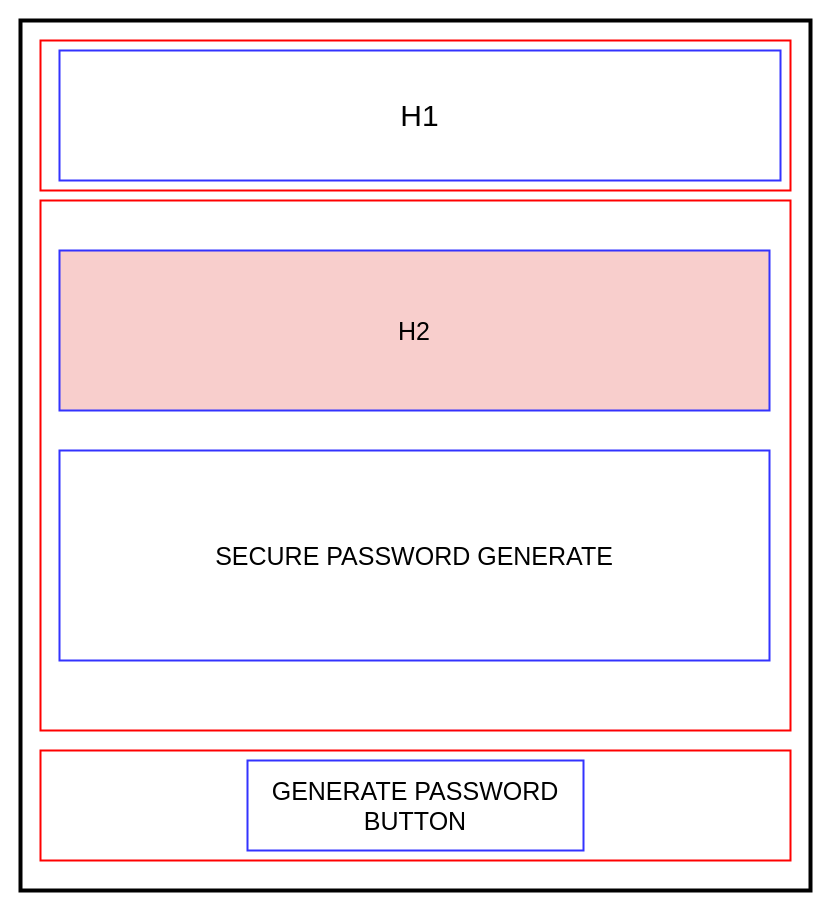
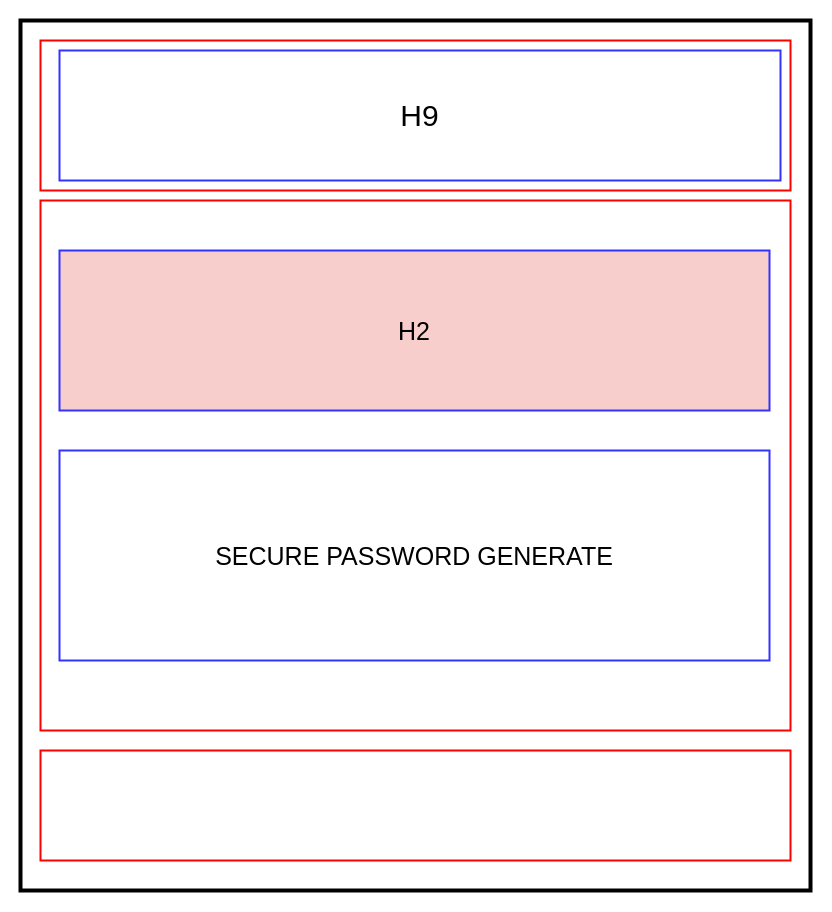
  <mxCell id="0" />
  <mxCell id="1" parent="0" />
  <mxCell id="2" value="" style="rounded=0;whiteSpace=wrap;html=1;strokeColor=#000000;strokeWidth=4;" vertex="1" parent="1"><mxGeometry x="20" y="20" width="790" height="870" as="geometry" /></mxCell>
  <mxCell id="3" value="" style="rounded=0;whiteSpace=wrap;html=1;strokeColor=#FF0000;strokeWidth=2;" vertex="1" parent="1"><mxGeometry x="40" y="40" width="750" height="150" as="geometry" /></mxCell>
  <mxCell id="4" value="" style="rounded=0;whiteSpace=wrap;html=1;strokeColor=#FF0000;strokeWidth=2;" vertex="1" parent="1"><mxGeometry x="40" y="200" width="750" height="530" as="geometry" /></mxCell>
  <mxCell id="5" value="" style="rounded=0;whiteSpace=wrap;html=1;strokeColor=#FF0000;strokeWidth=2;" vertex="1" parent="1"><mxGeometry x="40" y="750" width="750" height="110" as="geometry" /></mxCell>
  <mxCell id="6" value="&lt;font style=&quot;font-size: 25px&quot;&gt;H2&lt;/font&gt;" style="rounded=0;whiteSpace=wrap;html=1;strokeColor=#3333FF;strokeWidth=2;fillColor=#f8cecc;" vertex="1" parent="1"><mxGeometry x="59" y="250" width="710" height="160" as="geometry" /></mxCell>
  <mxCell id="7" value="&lt;font style=&quot;font-size: 25px&quot;&gt;SECURE PASSWORD GENERATE&lt;/font&gt;" style="rounded=0;whiteSpace=wrap;html=1;strokeColor=#3333FF;strokeWidth=2;" vertex="1" parent="1"><mxGeometry x="59" y="450" width="710" height="210" as="geometry" /></mxCell>
- <mxCell id="8" value="&lt;font style=&quot;font-size: 25px&quot;&gt;GENERATE PASSWORD BUTTON&lt;/font&gt;" style="rounded=0;whiteSpace=wrap;html=1;strokeColor=#3333FF;strokeWidth=2;" vertex="1" parent="1"><mxGeometry x="247" y="760" width="336" height="90" as="geometry" /></mxCell>
- <mxCell id="9" value="&lt;font style=&quot;font-size: 30px&quot;&gt;H1&lt;/font&gt;" style="rounded=0;whiteSpace=wrap;html=1;strokeColor=#3333FF;strokeWidth=2;" vertex="1" parent="1"><mxGeometry x="59" y="50" width="721" height="130" as="geometry" /></mxCell>
+ <mxCell id="9" value="&lt;font style=&quot;font-size: 30px&quot;&gt;H9&lt;/font&gt;" style="rounded=0;whiteSpace=wrap;html=1;strokeColor=#3333FF;strokeWidth=2;" vertex="1" parent="1"><mxGeometry x="59" y="50" width="721" height="130" as="geometry" /></mxCell>
